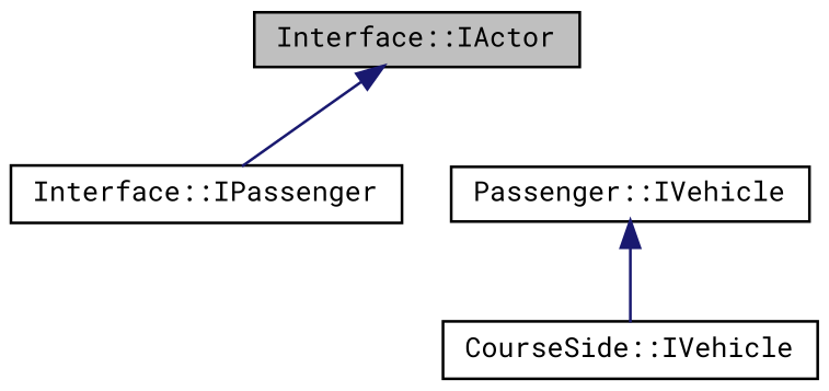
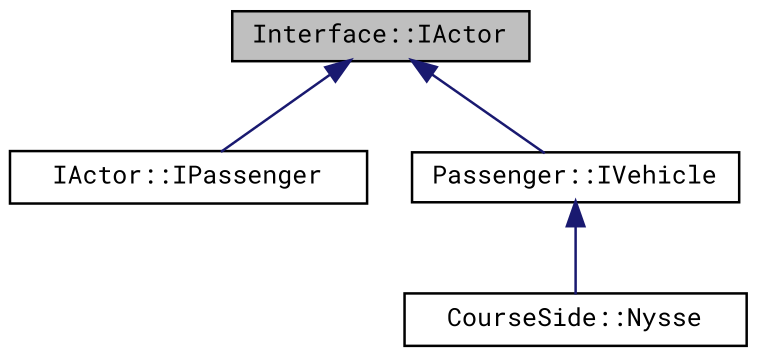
  digraph {
    fontname="Roboto Mono"
    node [color=black fillcolor=white fontname="Roboto Mono" fontsize=10 shape=record style=filled]
    edge [color=midnightblue dir=back fontname="Roboto Mono" fontsize=10 labelfontname=Helvetica labelfontsize=10 style=solid]
    n1 [fillcolor=grey75 fontcolor=black height=0.2 label="Interface::IActor" width=0.4]
-   n2 [height=0.2 label="Interface::IPassenger" width=0.4]
+   n2 [height=0.2 label="IActor::IPassenger" width=0.4]
    n3 [height=0.2 label="Passenger::IVehicle" width=0.4]
-   n4 [height=0.2 label="CourseSide::IVehicle" width=0.4]
+   n4 [height=0.2 label="CourseSide::Nysse" width=0.4]
    n1 -> n2
+   n1 -> n3
    n3 -> n4
  }
